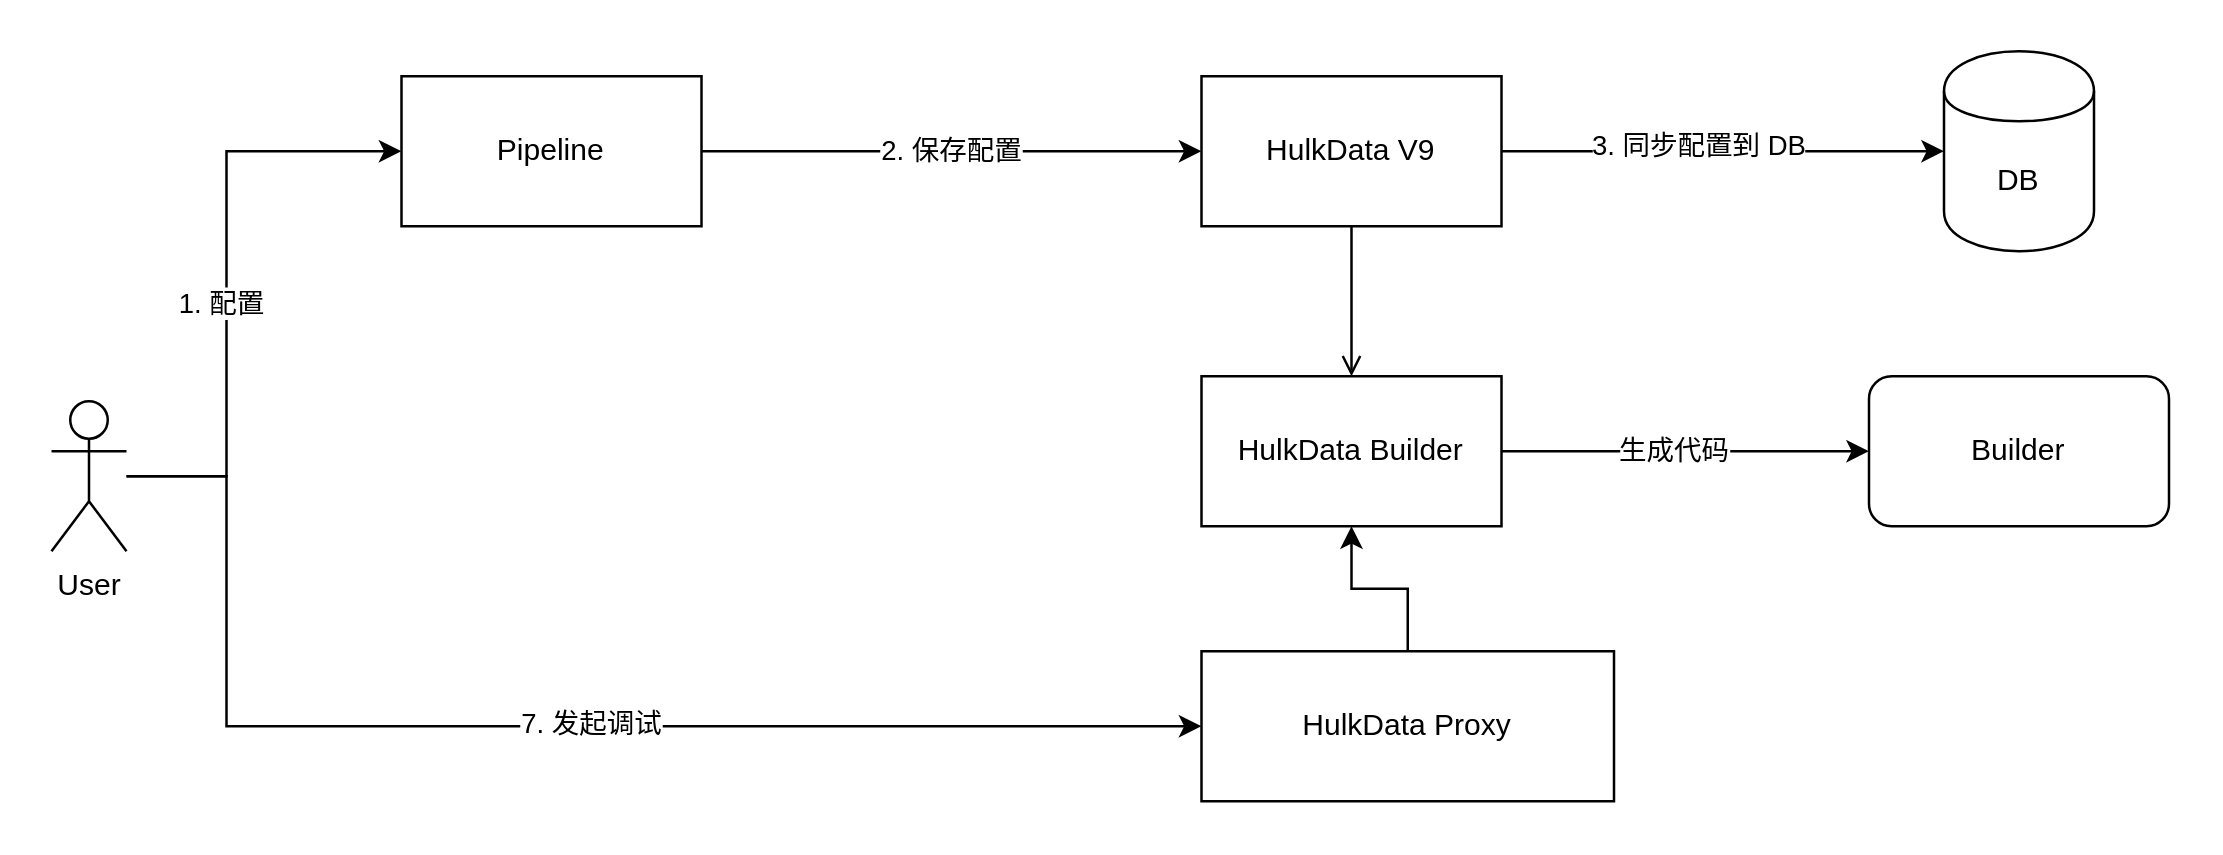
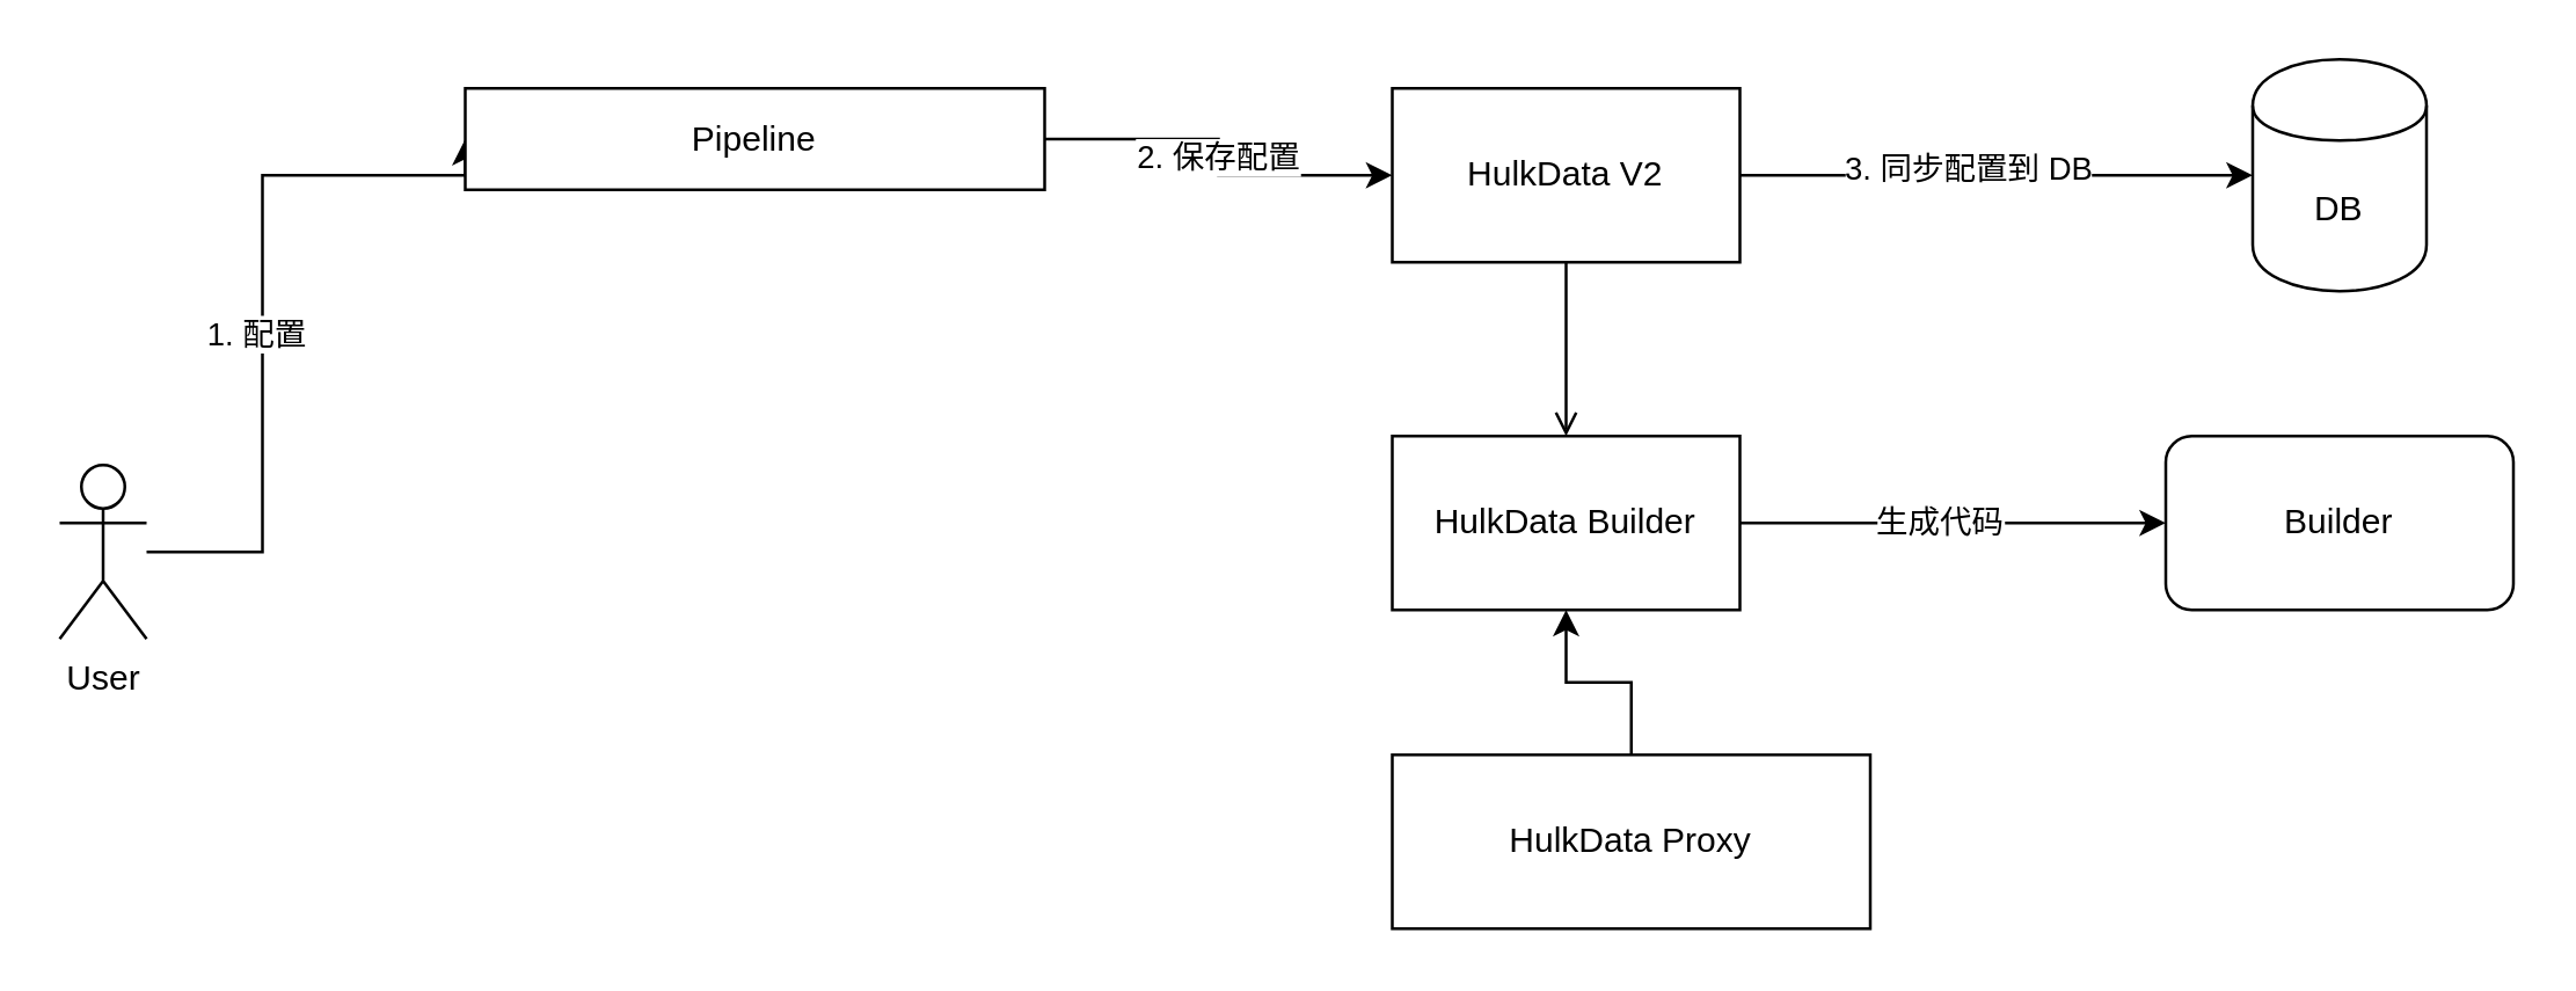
  <mxCell id="0" />
  <mxCell id="1" parent="0" />
  <mxCell id="2" style="edgeStyle=orthogonalEdgeStyle;rounded=0;orthogonalLoop=1;jettySize=auto;html=1;entryX=0;entryY=0.5;entryDx=0;entryDy=0;" edge="1" parent="1" source="6" target="8"><mxGeometry relative="1" as="geometry"><Array as="points"><mxPoint x="90" y="190" /><mxPoint x="90" y="60" /></Array></mxGeometry></mxCell>
  <mxCell id="3" value="1. 配置" style="edgeLabel;html=1;align=center;verticalAlign=middle;resizable=0;points=[];" vertex="1" connectable="0" parent="2"><mxGeometry x="-0.083" y="3" relative="1" as="geometry"><mxPoint as="offset" /></mxGeometry></mxCell>
- <mxCell id="4" style="edgeStyle=orthogonalEdgeStyle;rounded=0;orthogonalLoop=1;jettySize=auto;html=1;entryX=0;entryY=0.5;entryDx=0;entryDy=0;" edge="1" parent="1" source="6" target="15"><mxGeometry relative="1" as="geometry"><mxPoint x="130" y="335" as="targetPoint" /><Array as="points"><mxPoint x="90" y="190" /><mxPoint x="90" y="290" /></Array></mxGeometry></mxCell>
- <mxCell id="5" value="7. 发起调试" style="edgeLabel;html=1;align=center;verticalAlign=middle;resizable=0;points=[];" vertex="1" connectable="0" parent="4"><mxGeometry x="0.075" y="2" relative="1" as="geometry"><mxPoint as="offset" /></mxGeometry></mxCell>
  <mxCell id="6" value="User" style="shape=umlActor;verticalLabelPosition=bottom;verticalAlign=top;html=1;outlineConnect=0;" vertex="1" parent="1"><mxGeometry x="20" y="160" width="30" height="60" as="geometry" /></mxCell>
  <mxCell id="7" value="2. 保存配置" style="edgeStyle=orthogonalEdgeStyle;rounded=0;orthogonalLoop=1;jettySize=auto;html=1;entryX=0;entryY=0.5;entryDx=0;entryDy=0;" edge="1" parent="1" source="8" target="12"><mxGeometry relative="1" as="geometry" /></mxCell>
- <mxCell id="8" value="Pipeline" style="whiteSpace=wrap;html=1;" vertex="1" parent="1"><mxGeometry x="160" y="30" width="120" height="60" as="geometry" /></mxCell>
+ <mxCell id="8" value="Pipeline" style="whiteSpace=wrap;html=1;" vertex="1" parent="1"><mxGeometry x="160" y="30" width="200" height="35" as="geometry" /></mxCell>
  <mxCell id="9" style="edgeStyle=orthogonalEdgeStyle;rounded=0;orthogonalLoop=1;jettySize=auto;html=1;entryX=0;entryY=0.5;entryDx=0;entryDy=0;" edge="1" parent="1" source="12" target="13"><mxGeometry relative="1" as="geometry" /></mxCell>
  <mxCell id="10" value="3. 同步配置到 DB" style="edgeLabel;html=1;align=center;verticalAlign=middle;resizable=0;points=[];" vertex="1" connectable="0" parent="9"><mxGeometry x="-0.119" y="3" relative="1" as="geometry"><mxPoint as="offset" /></mxGeometry></mxCell>
  <mxCell id="11" style="edgeStyle=orthogonalEdgeStyle;rounded=0;orthogonalLoop=1;jettySize=auto;html=1;entryX=0.5;entryY=0;entryDx=0;entryDy=0;endArrow=open;" edge="1" parent="1" source="12" target="18"><mxGeometry relative="1" as="geometry" /></mxCell>
- <mxCell id="12" value="HulkData V9" style="whiteSpace=wrap;html=1;" vertex="1" parent="1"><mxGeometry x="480" y="30" width="120" height="60" as="geometry" /></mxCell>
+ <mxCell id="12" value="HulkData V2" style="whiteSpace=wrap;html=1;" vertex="1" parent="1"><mxGeometry x="480" y="30" width="120" height="60" as="geometry" /></mxCell>
  <mxCell id="13" value="DB" style="shape=cylinder;whiteSpace=wrap;html=1;boundedLbl=1;backgroundOutline=1;" vertex="1" parent="1"><mxGeometry x="777" y="20" width="60" height="80" as="geometry" /></mxCell>
  <mxCell id="14" style="edgeStyle=orthogonalEdgeStyle;rounded=0;orthogonalLoop=1;jettySize=auto;html=1;entryX=0.5;entryY=1;entryDx=0;entryDy=0;" edge="1" parent="1" source="15" target="18"><mxGeometry relative="1" as="geometry" /></mxCell>
  <mxCell id="15" value="HulkData Proxy" style="whiteSpace=wrap;html=1;" vertex="1" parent="1"><mxGeometry x="480" y="260" width="165" height="60" as="geometry" /></mxCell>
  <mxCell id="16" style="edgeStyle=orthogonalEdgeStyle;rounded=0;orthogonalLoop=1;jettySize=auto;html=1;entryX=0;entryY=0.5;entryDx=0;entryDy=0;" edge="1" parent="1" source="18" target="19"><mxGeometry relative="1" as="geometry" /></mxCell>
  <mxCell id="17" value="生成代码" style="edgeLabel;html=1;align=center;verticalAlign=middle;resizable=0;points=[];" vertex="1" connectable="0" parent="16"><mxGeometry x="-0.075" y="1" relative="1" as="geometry"><mxPoint as="offset" /></mxGeometry></mxCell>
  <mxCell id="18" value="HulkData Builder" style="whiteSpace=wrap;html=1;" vertex="1" parent="1"><mxGeometry x="480" y="150" width="120" height="60" as="geometry" /></mxCell>
  <mxCell id="19" value="Builder" style="rounded=1;whiteSpace=wrap;html=1;" vertex="1" parent="1"><mxGeometry x="747" y="150" width="120" height="60" as="geometry" /></mxCell>
